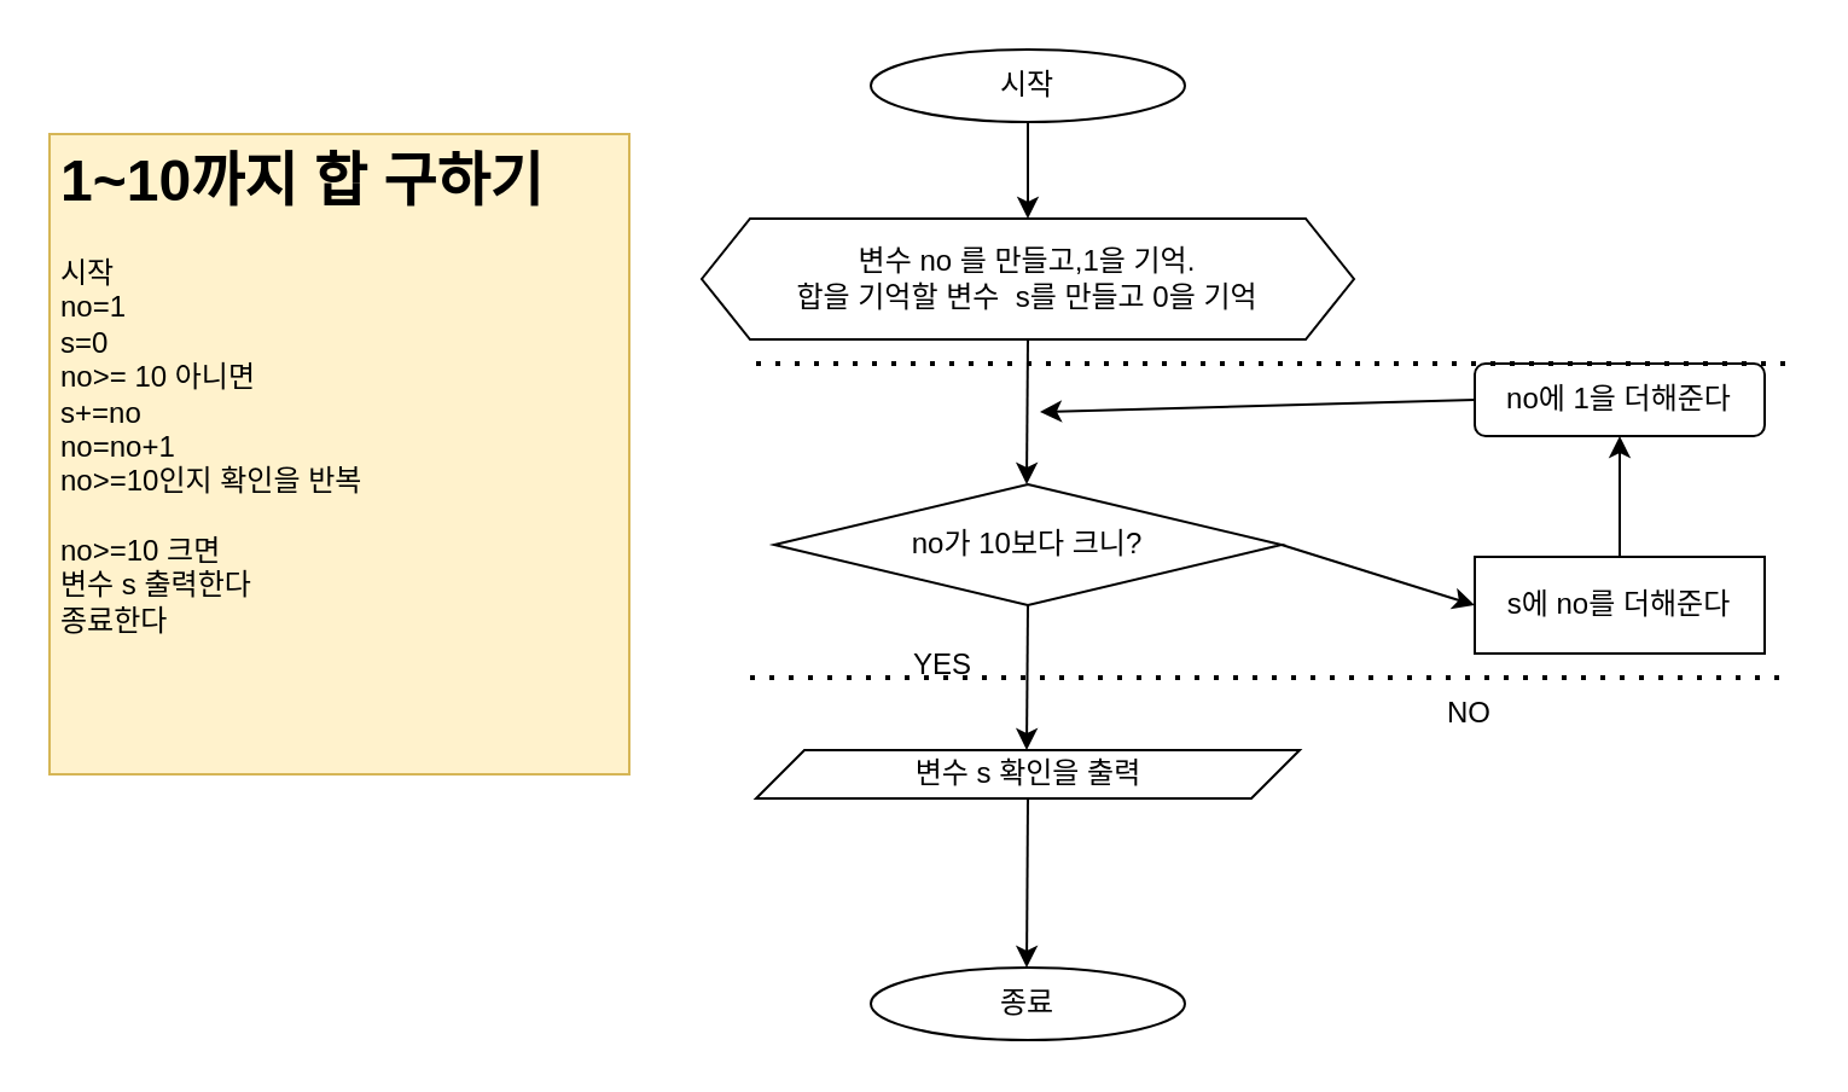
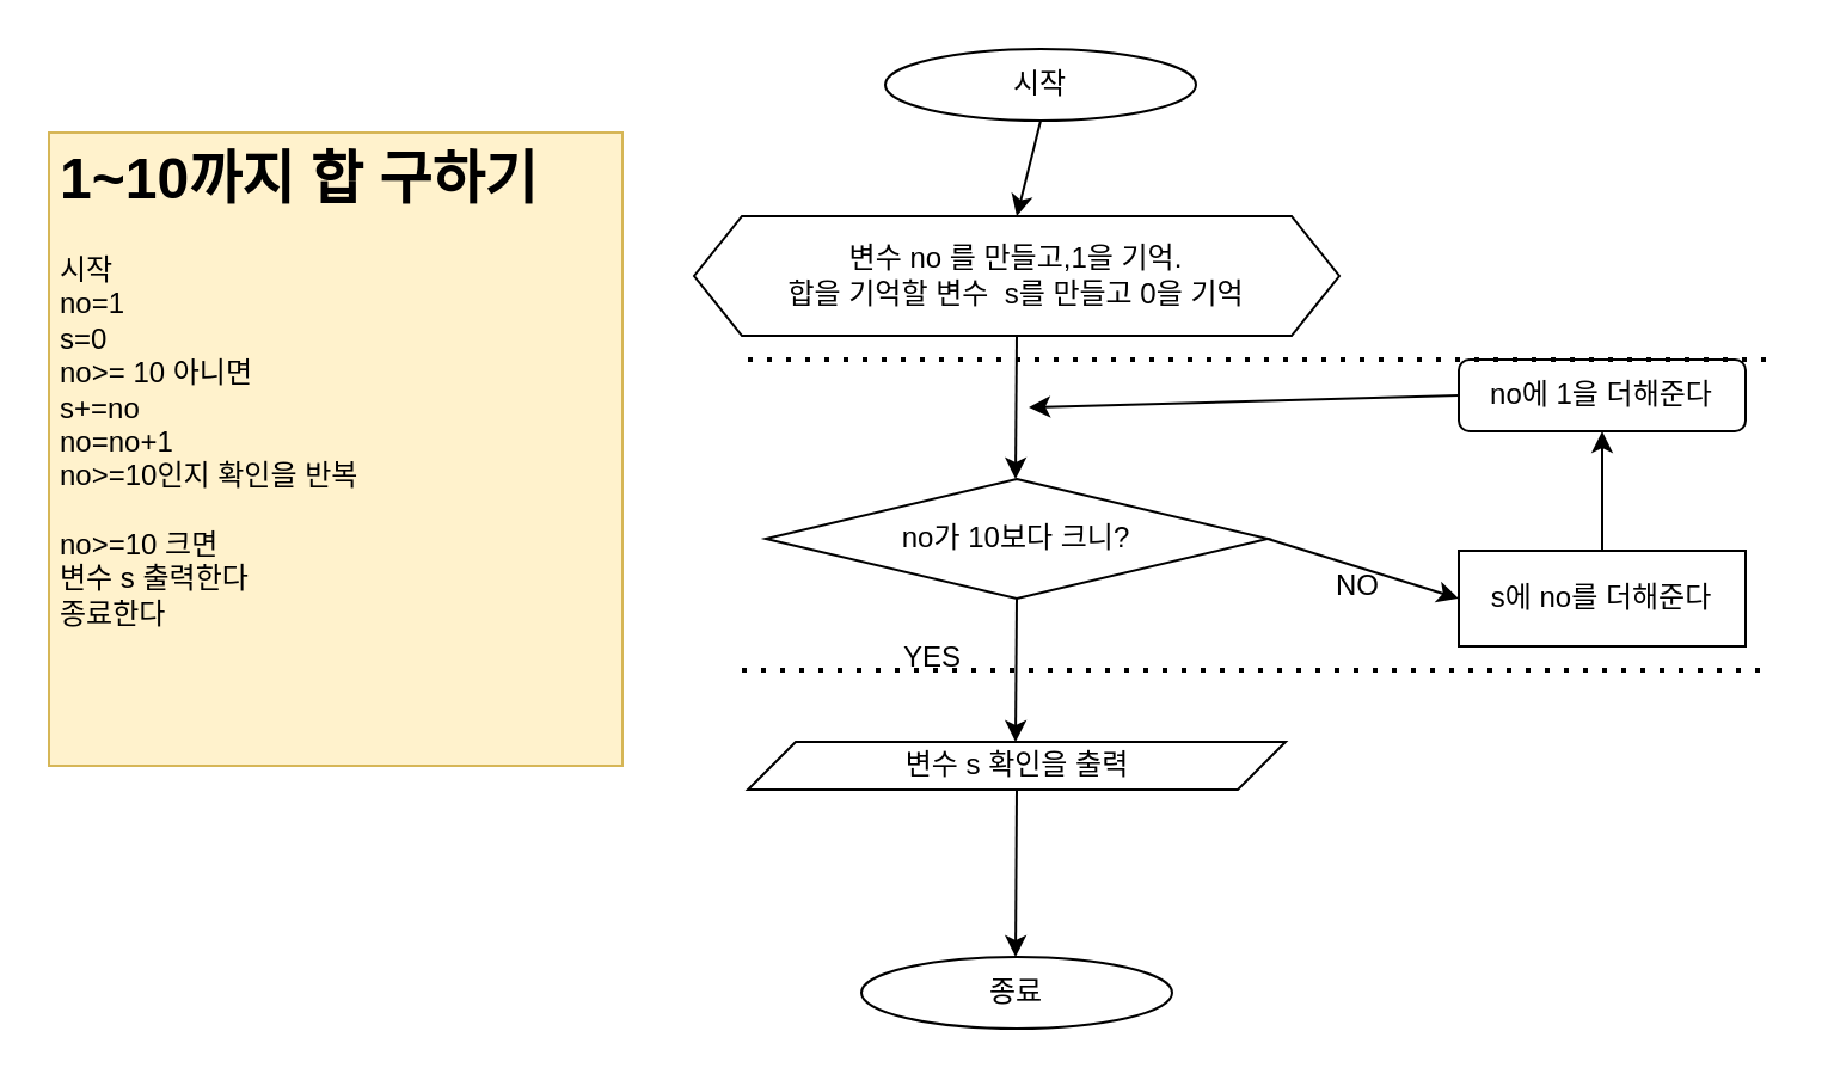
  <mxCell id="0" />
  <mxCell id="1" parent="0" />
- <mxCell id="2" value="시작" style="ellipse;whiteSpace=wrap;html=1;" vertex="1" parent="1"><mxGeometry x="360" y="20" width="130" height="30" as="geometry" /></mxCell>
+ <mxCell id="2" value="시작" style="ellipse;whiteSpace=wrap;html=1;" vertex="1" parent="1"><mxGeometry x="370" y="20" width="130" height="30" as="geometry" /></mxCell>
  <mxCell id="3" value="종료" style="ellipse;whiteSpace=wrap;html=1;" vertex="1" parent="1"><mxGeometry x="360" y="400" width="130" height="30" as="geometry" /></mxCell>
  <mxCell id="4" value="변수 no 를 만들고,1을 기억.&lt;br&gt;합을 기억할 변수&amp;nbsp; s를 만들고 0을 기억" style="shape=hexagon;perimeter=hexagonPerimeter2;whiteSpace=wrap;html=1;fixedSize=1;" vertex="1" parent="1"><mxGeometry x="290" y="90" width="270" height="50" as="geometry" /></mxCell>
  <mxCell id="5" value="" style="endArrow=classic;html=1;rounded=0;exitX=0.5;exitY=1;exitDx=0;exitDy=0;entryX=0.5;entryY=0;entryDx=0;entryDy=0;" edge="1" parent="1" source="2" target="4"><mxGeometry width="50" height="50" relative="1" as="geometry"><mxPoint x="370" y="380" as="sourcePoint" /><mxPoint x="425" y="100" as="targetPoint" /></mxGeometry></mxCell>
  <mxCell id="6" value="no가 10보다 크니?" style="rhombus;whiteSpace=wrap;html=1;" vertex="1" parent="1"><mxGeometry x="320" y="200" width="210" height="50" as="geometry" /></mxCell>
  <mxCell id="7" value="" style="endArrow=classic;html=1;rounded=0;exitX=0.5;exitY=1;exitDx=0;exitDy=0;entryX=0.5;entryY=0;entryDx=0;entryDy=0;" edge="1" parent="1" source="4"><mxGeometry width="50" height="50" relative="1" as="geometry"><mxPoint x="424.5" y="160" as="sourcePoint" /><mxPoint x="424.5" y="200" as="targetPoint" /></mxGeometry></mxCell>
  <mxCell id="8" value="" style="endArrow=classic;html=1;rounded=0;exitX=0.5;exitY=1;exitDx=0;exitDy=0;entryX=0.5;entryY=0;entryDx=0;entryDy=0;" edge="1" parent="1"><mxGeometry width="50" height="50" relative="1" as="geometry"><mxPoint x="425" y="250" as="sourcePoint" /><mxPoint x="424.5" y="310" as="targetPoint" /></mxGeometry></mxCell>
  <mxCell id="9" value="변수 s 확인을 출력" style="shape=parallelogram;perimeter=parallelogramPerimeter;whiteSpace=wrap;html=1;fixedSize=1;" vertex="1" parent="1"><mxGeometry x="312.5" y="310" width="225" height="20" as="geometry" /></mxCell>
  <mxCell id="10" value="" style="endArrow=classic;html=1;rounded=0;exitX=0.5;exitY=1;exitDx=0;exitDy=0;entryX=0.5;entryY=0;entryDx=0;entryDy=0;" edge="1" parent="1" source="9"><mxGeometry width="50" height="50" relative="1" as="geometry"><mxPoint x="425" y="340" as="sourcePoint" /><mxPoint x="424.5" y="400" as="targetPoint" /><Array as="points" /></mxGeometry></mxCell>
  <mxCell id="11" value="s에 no를 더해준다" style="rounded=0;whiteSpace=wrap;html=1;" vertex="1" parent="1"><mxGeometry x="610" y="230" width="120" height="40" as="geometry" /></mxCell>
  <mxCell id="12" value="" style="endArrow=classic;html=1;rounded=0;exitX=1;exitY=0.5;exitDx=0;exitDy=0;entryX=0;entryY=0.5;entryDx=0;entryDy=0;" edge="1" parent="1" source="6" target="11"><mxGeometry width="50" height="50" relative="1" as="geometry"><mxPoint x="570.5" y="220" as="sourcePoint" /><mxPoint x="570" y="280" as="targetPoint" /></mxGeometry></mxCell>
  <mxCell id="13" value="no에 1을 더해준다" style="whiteSpace=wrap;html=1;rounded=1;" vertex="1" parent="1"><mxGeometry x="610" y="150" width="120" height="30" as="geometry" /></mxCell>
  <mxCell id="14" value="" style="endArrow=classic;html=1;rounded=0;entryX=0.5;entryY=1;entryDx=0;entryDy=0;exitX=0.5;exitY=0;exitDx=0;exitDy=0;" edge="1" parent="1" source="11" target="13"><mxGeometry width="50" height="50" relative="1" as="geometry"><mxPoint x="670" y="200" as="sourcePoint" /><mxPoint x="710" y="160" as="targetPoint" /></mxGeometry></mxCell>
  <mxCell id="15" value="" style="endArrow=classic;html=1;rounded=0;exitX=0;exitY=0.5;exitDx=0;exitDy=0;" edge="1" parent="1" source="13"><mxGeometry width="50" height="50" relative="1" as="geometry"><mxPoint x="537.5" y="190" as="sourcePoint" /><mxPoint x="430" y="170" as="targetPoint" /></mxGeometry></mxCell>
  <mxCell id="16" value="YES" style="text;html=1;strokeColor=none;fillColor=none;align=center;verticalAlign=middle;whiteSpace=wrap;rounded=0;" vertex="1" parent="1"><mxGeometry x="360" y="260" width="60" height="30" as="geometry" /></mxCell>
- <mxCell id="17" value="NO" style="text;html=1;strokeColor=none;fillColor=none;align=center;verticalAlign=middle;whiteSpace=wrap;rounded=0;" vertex="1" parent="1"><mxGeometry x="577.5" y="280" width="60" height="30" as="geometry" /></mxCell>
+ <mxCell id="17" value="NO" style="text;html=1;strokeColor=none;fillColor=none;align=center;verticalAlign=middle;whiteSpace=wrap;rounded=0;" vertex="1" parent="1"><mxGeometry x="537.5" y="230" width="60" height="30" as="geometry" /></mxCell>
  <mxCell id="18" value="" style="endArrow=none;dashed=1;html=1;dashPattern=1 3;strokeWidth=2;rounded=0;" edge="1" parent="1"><mxGeometry width="50" height="50" relative="1" as="geometry"><mxPoint x="310" y="280" as="sourcePoint" /><mxPoint x="740" y="280" as="targetPoint" /></mxGeometry></mxCell>
  <mxCell id="19" value="" style="endArrow=none;dashed=1;html=1;dashPattern=1 3;strokeWidth=2;rounded=0;" edge="1" parent="1"><mxGeometry width="50" height="50" relative="1" as="geometry"><mxPoint x="312.5" y="150" as="sourcePoint" /><mxPoint x="742.5" y="150" as="targetPoint" /></mxGeometry></mxCell>
  <mxCell id="20" value="&lt;h1&gt;1~10까지 합 구하기&lt;/h1&gt;&lt;div&gt;시작&lt;/div&gt;&lt;div&gt;no=1&lt;/div&gt;&lt;div&gt;s=0&lt;/div&gt;&lt;div&gt;no&amp;gt;= 10 아니면&lt;/div&gt;&lt;div&gt;s+=no&lt;/div&gt;&lt;div&gt;no=no+1&lt;/div&gt;&lt;div&gt;no&amp;gt;=10인지 확인을 반복&lt;/div&gt;&lt;div&gt;&lt;br&gt;&lt;/div&gt;&lt;div&gt;&lt;span style=&quot;background-color: initial;&quot;&gt;no&amp;gt;=10 크면&lt;/span&gt;&lt;br&gt;&lt;/div&gt;&lt;div&gt;변수 s 출력한다&lt;/div&gt;&lt;div&gt;종료한다&lt;/div&gt;&lt;div&gt;&lt;br&gt;&lt;/div&gt;&lt;div&gt;&lt;br&gt;&lt;/div&gt;&lt;div&gt;&lt;br&gt;&lt;/div&gt;&lt;div&gt;&lt;br&gt;&lt;/div&gt;" style="text;html=1;strokeColor=#d6b656;fillColor=#fff2cc;spacing=5;spacingTop=-20;whiteSpace=wrap;overflow=hidden;rounded=0;" vertex="1" parent="1"><mxGeometry x="20" y="55" width="240" height="265" as="geometry" /></mxCell>
